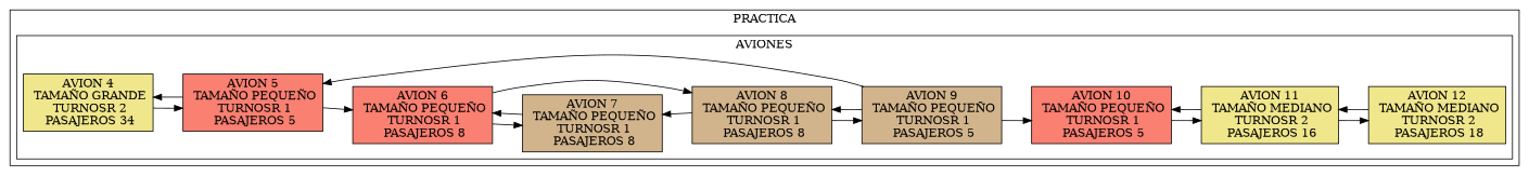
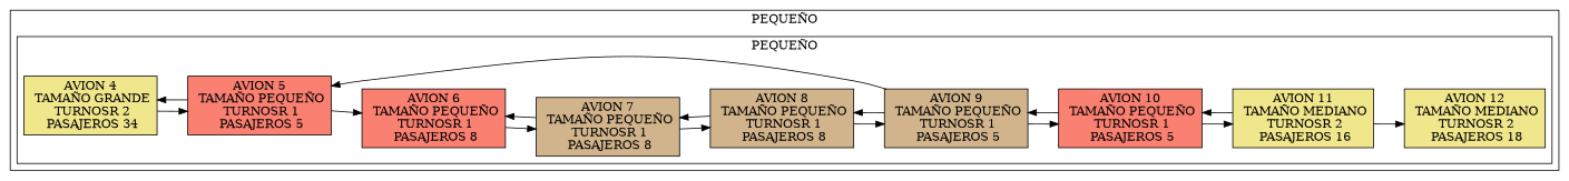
  digraph {
    rankdir=LR
    node [fillcolor=khaki shape=record style=filled]
    n1 [label="AVION 4\n TAMAÑO GRANDE\n TURNOSR 2\n PASAJEROS 34"]
    n2 [fillcolor=salmon label="AVION 5\n TAMAÑO PEQUEÑO\n TURNOSR 1\n PASAJEROS 5"]
    n3 [fillcolor=salmon label="AVION 6\n TAMAÑO PEQUEÑO\n TURNOSR 1\n PASAJEROS 8"]
    n4 [fillcolor=tan label="AVION 7\n TAMAÑO PEQUEÑO\n TURNOSR 1\n PASAJEROS 8"]
    n5 [fillcolor=tan label="AVION 8\n TAMAÑO PEQUEÑO\n TURNOSR 1\n PASAJEROS 8"]
    n6 [fillcolor=tan label="AVION 9\n TAMAÑO PEQUEÑO\n TURNOSR 1\n PASAJEROS 5"]
    n7 [fillcolor=salmon label="AVION 10\n TAMAÑO PEQUEÑO\n TURNOSR 1\n PASAJEROS 5"]
    n8 [label="AVION 11\n TAMAÑO MEDIANO\n TURNOSR 2\n PASAJEROS 16"]
    n9 [label="AVION 12\n TAMAÑO MEDIANO\n TURNOSR 2\n PASAJEROS 18"]
    subgraph cluster_1 {
-     label=PRACTICA
+     label="PEQUEÑO"
      subgraph cluster_2 {
-       label=" AVIONES "
+       label=" PEQUEÑO "
        n1
        n2
        n3
        n4
        n5
        n6
        n7
        n8
        n9
      }
    }
    n1 -> n2
    n2 -> n1
    n2 -> n3
    n3 -> n4
    n4 -> n3
-   n3 -> n5
+   n4 -> n5
    n5 -> n4
    n5 -> n6
    n6 -> n2
    n6 -> n5
    n6 -> n7
+   n7 -> n6
    n7 -> n8
    n8 -> n7
    n8 -> n9
-   n9 -> n8
  }
